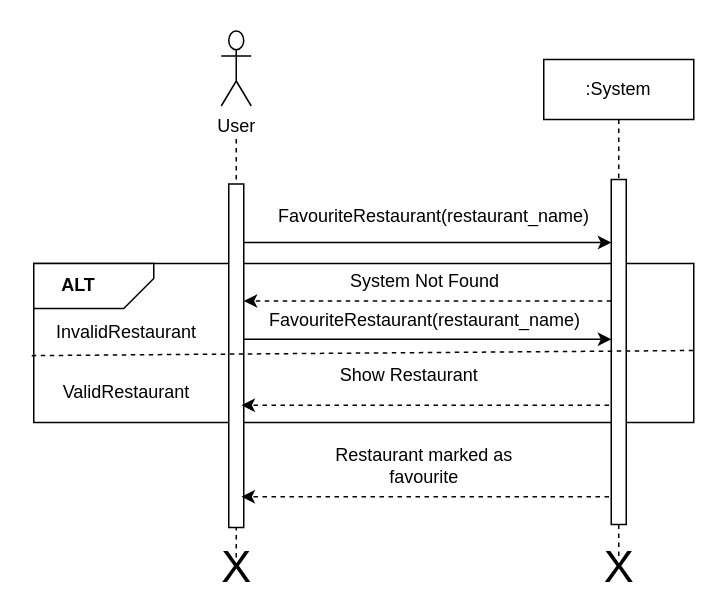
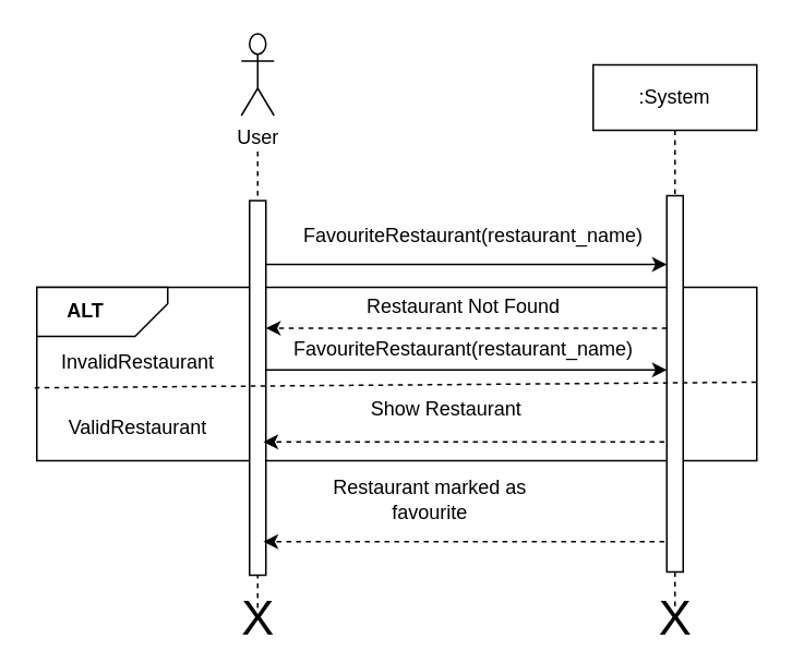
  <mxCell id="0" />
  <mxCell id="1" parent="0" />
  <mxCell id="2" value="" style="endArrow=none;dashed=1;html=1;rounded=0;" edge="1" parent="1"><mxGeometry width="50" height="50" relative="1" as="geometry"><mxPoint x="157" y="371" as="sourcePoint" /><mxPoint x="157" y="91" as="targetPoint" /></mxGeometry></mxCell>
  <mxCell id="3" value="" style="rounded=0;whiteSpace=wrap;html=1;imageHeight=29;" vertex="1" parent="1"><mxGeometry x="22" y="175" width="440" height="106" as="geometry" /></mxCell>
  <mxCell id="4" value=":System" style="shape=umlLifeline;perimeter=lifelinePerimeter;whiteSpace=wrap;html=1;container=0;dropTarget=0;collapsible=0;recursiveResize=0;outlineConnect=0;portConstraint=eastwest;newEdgeStyle={&quot;edgeStyle&quot;:&quot;elbowEdgeStyle&quot;,&quot;elbow&quot;:&quot;vertical&quot;,&quot;curved&quot;:0,&quot;rounded&quot;:0};" vertex="1" parent="1"><mxGeometry x="362" y="39" width="100" height="332" as="geometry" /></mxCell>
  <mxCell id="5" value="" style="html=1;points=[];perimeter=orthogonalPerimeter;outlineConnect=0;targetShapes=umlLifeline;portConstraint=eastwest;newEdgeStyle={&quot;edgeStyle&quot;:&quot;elbowEdgeStyle&quot;,&quot;elbow&quot;:&quot;vertical&quot;,&quot;curved&quot;:0,&quot;rounded&quot;:0};" vertex="1" parent="4"><mxGeometry x="45" y="80" width="10" height="230" as="geometry" /></mxCell>
  <mxCell id="6" value="User" style="shape=umlActor;verticalLabelPosition=bottom;verticalAlign=top;html=1;outlineConnect=0;" vertex="1" parent="1"><mxGeometry x="147" y="20" width="20" height="50" as="geometry" /></mxCell>
  <mxCell id="7" value="" style="html=1;points=[];perimeter=orthogonalPerimeter;outlineConnect=0;targetShapes=umlLifeline;portConstraint=eastwest;newEdgeStyle={&quot;edgeStyle&quot;:&quot;elbowEdgeStyle&quot;,&quot;elbow&quot;:&quot;vertical&quot;,&quot;curved&quot;:0,&quot;rounded&quot;:0};" vertex="1" parent="1"><mxGeometry x="152" y="122" width="10" height="229" as="geometry" /></mxCell>
  <mxCell id="8" value="" style="endArrow=classic;html=1;rounded=0;" edge="1" parent="1" target="5"><mxGeometry width="50" height="50" relative="1" as="geometry"><mxPoint x="162" y="161" as="sourcePoint" /><mxPoint x="322" y="161" as="targetPoint" /></mxGeometry></mxCell>
  <mxCell id="9" value="" style="html=1;labelBackgroundColor=#ffffff;startArrow=none;startFill=0;startSize=6;endArrow=classic;endFill=1;endSize=6;jettySize=auto;orthogonalLoop=1;strokeWidth=1;dashed=1;fontSize=14;rounded=0;" edge="1" parent="1"><mxGeometry width="60" height="60" relative="1" as="geometry"><mxPoint x="407" y="200" as="sourcePoint" /><mxPoint x="162" y="200" as="targetPoint" /></mxGeometry></mxCell>
  <mxCell id="10" value="FavouriteRestaurant(restaurant_name)" style="text;strokeColor=none;align=center;fillColor=none;html=1;verticalAlign=middle;whiteSpace=wrap;rounded=0;" vertex="1" parent="1"><mxGeometry x="169" y="129" width="240" height="30" as="geometry" /></mxCell>
- <mxCell id="11" value="System Not Found" style="text;strokeColor=none;align=center;fillColor=none;html=1;verticalAlign=middle;whiteSpace=wrap;rounded=0;" vertex="1" parent="1"><mxGeometry x="208" y="171.5" width="150" height="30" as="geometry" /></mxCell>
+ <mxCell id="11" value="Restaurant Not Found" style="text;strokeColor=none;align=center;fillColor=none;html=1;verticalAlign=middle;whiteSpace=wrap;rounded=0;" vertex="1" parent="1"><mxGeometry x="208" y="171.5" width="150" height="30" as="geometry" /></mxCell>
  <mxCell id="12" value="" style="endArrow=none;dashed=1;html=1;rounded=0;exitX=-0.003;exitY=0.634;exitDx=0;exitDy=0;exitPerimeter=0;" edge="1" parent="1"><mxGeometry width="50" height="50" relative="1" as="geometry"><mxPoint x="20.68" y="236.42" as="sourcePoint" /><mxPoint x="462" y="233" as="targetPoint" /></mxGeometry></mxCell>
  <mxCell id="13" value="" style="verticalLabelPosition=bottom;verticalAlign=top;html=1;shape=card;whiteSpace=wrap;size=20;arcSize=12;rotation=-180;" vertex="1" parent="1"><mxGeometry x="22" y="175" width="80" height="30" as="geometry" /></mxCell>
  <mxCell id="14" value="&lt;b&gt;ALT&lt;/b&gt;" style="text;strokeColor=none;align=center;fillColor=none;html=1;verticalAlign=middle;whiteSpace=wrap;rounded=0;" vertex="1" parent="1"><mxGeometry x="22" y="175" width="60" height="30" as="geometry" /></mxCell>
  <mxCell id="15" value="InvalidRestaurant" style="text;strokeColor=none;align=center;fillColor=none;html=1;verticalAlign=middle;whiteSpace=wrap;rounded=0;" vertex="1" parent="1"><mxGeometry x="30" y="206" width="108" height="30" as="geometry" /></mxCell>
  <mxCell id="16" value="" style="html=1;labelBackgroundColor=#ffffff;startArrow=none;startFill=0;startSize=6;endArrow=classic;endFill=1;endSize=6;jettySize=auto;orthogonalLoop=1;strokeWidth=1;dashed=1;fontSize=14;rounded=0;" edge="1" parent="1"><mxGeometry width="60" height="60" relative="1" as="geometry"><mxPoint x="405.5" y="330.5" as="sourcePoint" /><mxPoint x="160.5" y="330.5" as="targetPoint" /></mxGeometry></mxCell>
- <mxCell id="17" value="Restaurant marked as favourite" style="text;strokeColor=none;align=center;fillColor=none;html=1;verticalAlign=middle;whiteSpace=wrap;rounded=0;" vertex="1" parent="1"><mxGeometry x="215.75" y="295" width="132.5" height="30" as="geometry" /></mxCell>
+ <mxCell id="17" value="Restaurant marked as favourite" style="text;strokeColor=none;align=center;fillColor=none;html=1;verticalAlign=middle;whiteSpace=wrap;rounded=0;" vertex="1" parent="1"><mxGeometry x="195.75" y="290" width="132.5" height="30" as="geometry" /></mxCell>
  <mxCell id="18" value="ValidRestaurant" style="text;strokeColor=none;align=center;fillColor=none;html=1;verticalAlign=middle;whiteSpace=wrap;rounded=0;" vertex="1" parent="1"><mxGeometry x="30" y="246" width="108" height="30" as="geometry" /></mxCell>
  <mxCell id="19" value="&lt;font style=&quot;font-size: 30px;&quot;&gt;X&lt;/font&gt;" style="text;strokeColor=none;align=center;fillColor=none;html=1;verticalAlign=middle;whiteSpace=wrap;rounded=0;" vertex="1" parent="1"><mxGeometry x="144" y="372.01" width="27" height="10" as="geometry" /></mxCell>
  <mxCell id="20" value="&lt;font style=&quot;font-size: 30px;&quot;&gt;X&lt;/font&gt;" style="text;strokeColor=none;align=center;fillColor=none;html=1;verticalAlign=middle;whiteSpace=wrap;rounded=0;" vertex="1" parent="1"><mxGeometry x="399" y="372.29" width="27" height="10" as="geometry" /></mxCell>
  <mxCell id="21" value="FavouriteRestaurant(restaurant_name)" style="text;strokeColor=none;align=center;fillColor=none;html=1;verticalAlign=middle;whiteSpace=wrap;rounded=0;" vertex="1" parent="1"><mxGeometry x="208" y="198" width="150" height="30" as="geometry" /></mxCell>
  <mxCell id="22" value="" style="endArrow=classic;html=1;rounded=0;" edge="1" parent="1"><mxGeometry width="50" height="50" relative="1" as="geometry"><mxPoint x="162" y="225.5" as="sourcePoint" /><mxPoint x="407" y="225.5" as="targetPoint" /></mxGeometry></mxCell>
  <mxCell id="23" value="" style="html=1;labelBackgroundColor=#ffffff;startArrow=none;startFill=0;startSize=6;endArrow=classic;endFill=1;endSize=6;jettySize=auto;orthogonalLoop=1;strokeWidth=1;dashed=1;fontSize=14;rounded=0;" edge="1" parent="1"><mxGeometry width="60" height="60" relative="1" as="geometry"><mxPoint x="405.5" y="269.5" as="sourcePoint" /><mxPoint x="160.5" y="269.5" as="targetPoint" /></mxGeometry></mxCell>
  <mxCell id="24" value="Show Restaurant" style="text;strokeColor=none;align=center;fillColor=none;html=1;verticalAlign=middle;whiteSpace=wrap;rounded=0;" vertex="1" parent="1"><mxGeometry x="205.75" y="235" width="132.5" height="30" as="geometry" /></mxCell>
